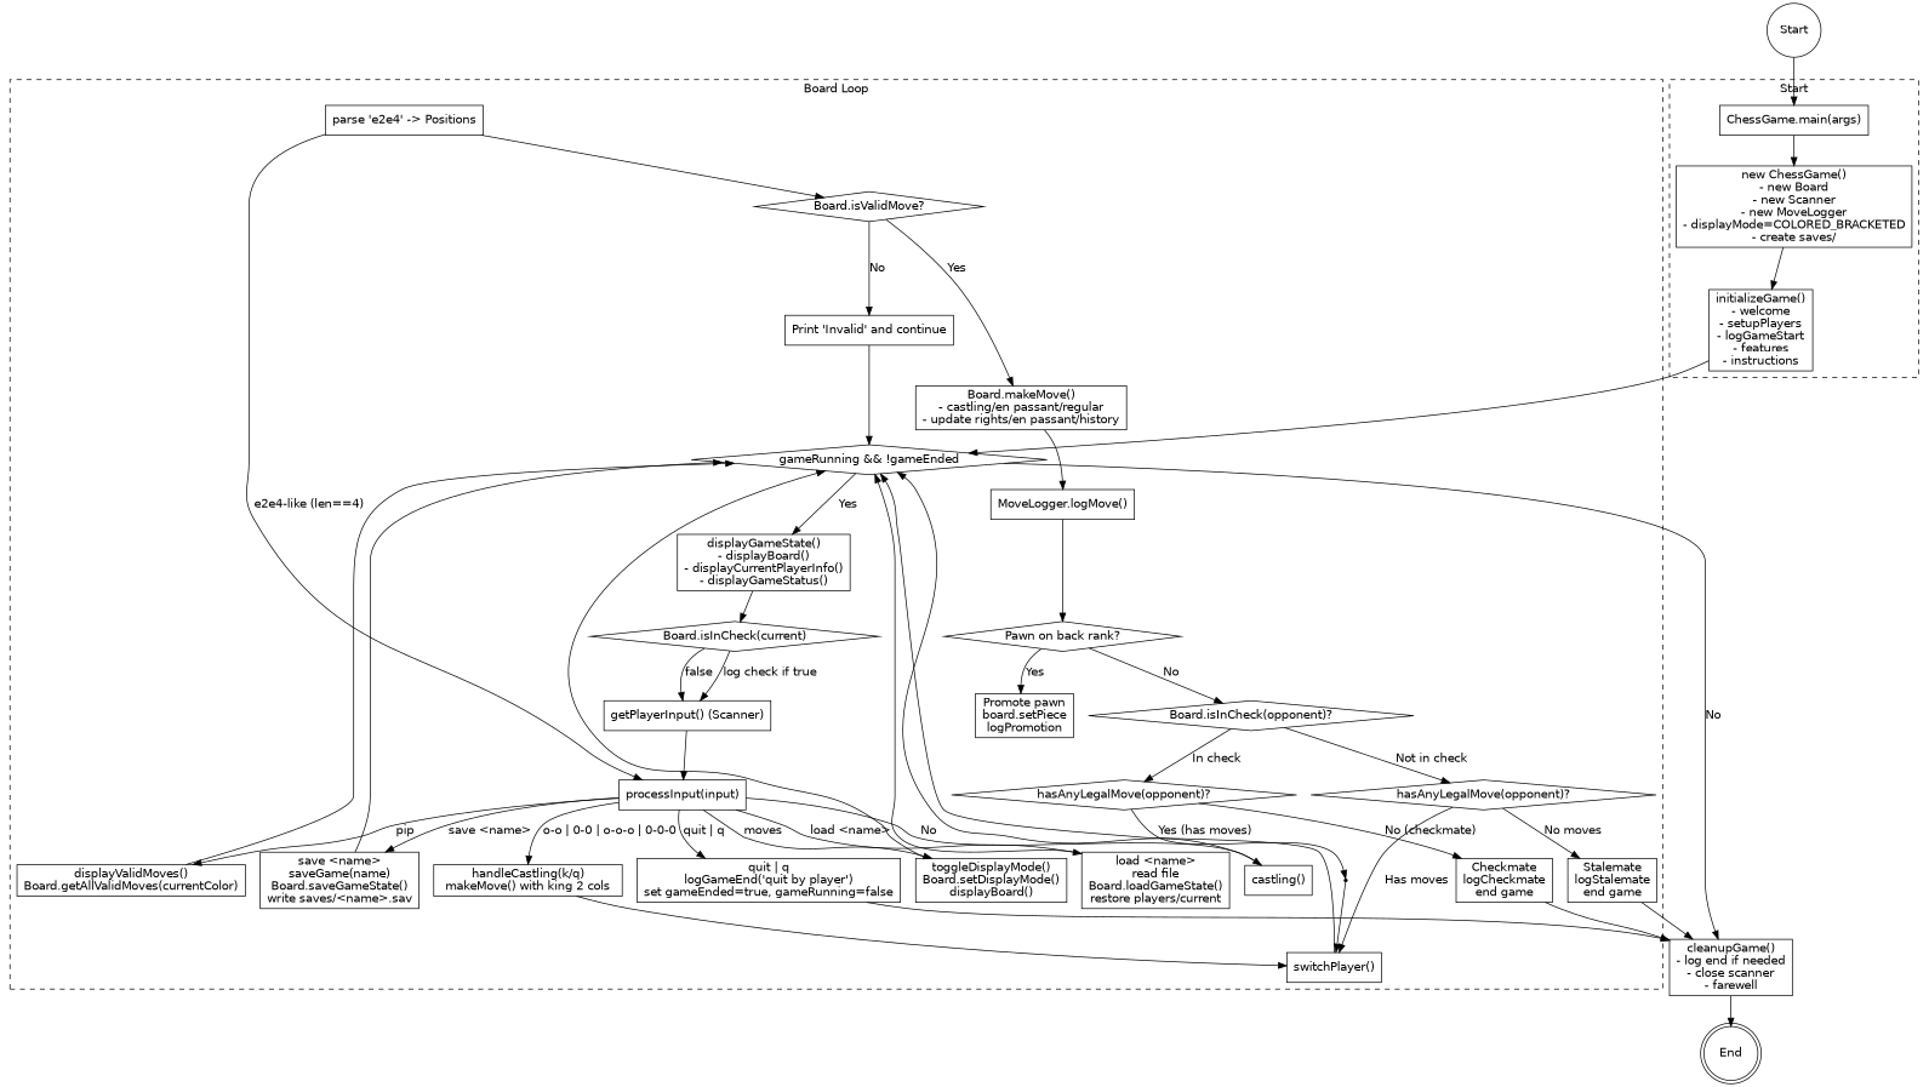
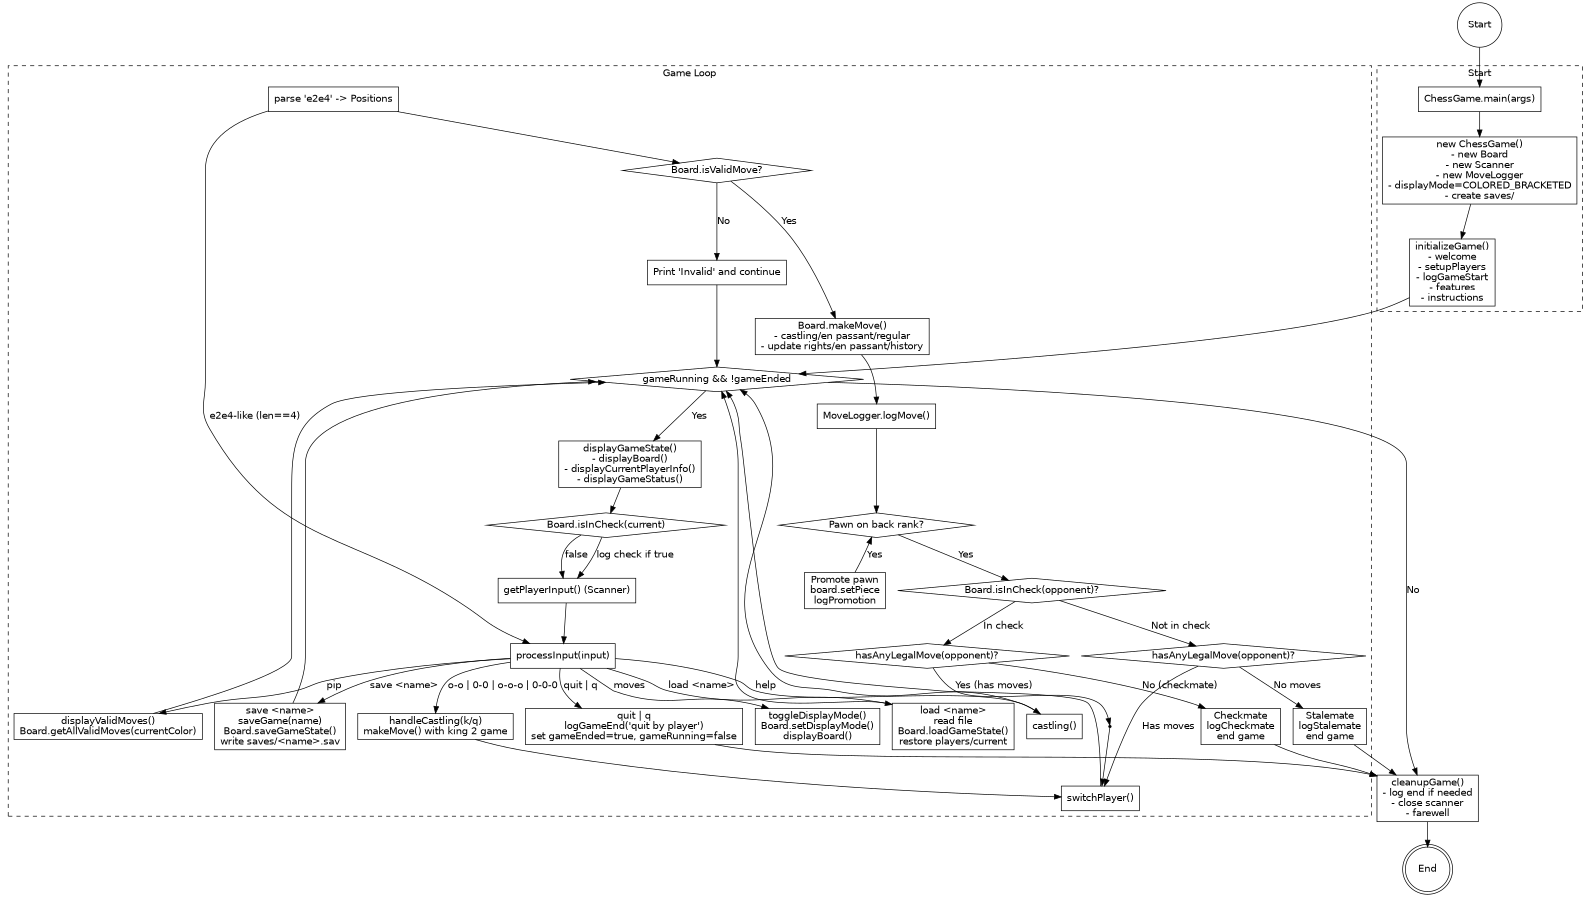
  digraph {
    fontname="DejaVu Sans"
    rankdir=TB
    node [fontname="DejaVu Sans" shape=box]
    edge [fontname="DejaVu Sans"]
    n1 [label="gameRunning && !gameEnded" shape=diamond]
    n2 [label="displayGameState()\n- displayBoard()\n- displayCurrentPlayerInfo()\n- displayGameStatus()"]
    n3 [label="Board.isInCheck(current)" shape=diamond]
    n4 [label="getPlayerInput() (Scanner)"]
    n5 [label="processInput(input)"]
    n6 [label="castling()"]
    n7 [label="displayValidMoves()\nBoard.getAllValidMoves(currentColor)"]
    n8 [label="toggleDisplayMode()\nBoard.setDisplayMode()\ndisplayBoard()"]
    n9 [label="save <name>\nsaveGame(name)\nBoard.saveGameState()\nwrite saves/<name>.sav"]
    n10 [label="load <name>\nread file\nBoard.loadGameState()\nrestore players/current"]
    n11 [label="quit | q\nlogGameEnd('quit by player')\nset gameEnded=true, gameRunning=false"]
-   n12 [label="handleCastling(k/q)\nmakeMove() with king 2 cols"]
+   n12 [label="handleCastling(k/q)\nmakeMove() with king 2 game"]
    n13 [label="parse 'e2e4' -> Positions"]
    n14 [label="Board.isValidMove?" shape=diamond]
    n15 [label="Board.makeMove()\n- castling/en passant/regular\n- update rights/en passant/history"]
    n16 [label="MoveLogger.logMove()"]
    n17 [label="Pawn on back rank?" shape=diamond]
    n18 [label="Promote pawn\nboard.setPiece\nlogPromotion"]
    n19 [label="Board.isInCheck(opponent)?" shape=diamond]
    n20 [label="hasAnyLegalMove(opponent)?" shape=diamond]
    n21 [label="hasAnyLegalMove(opponent)?" shape=diamond]
    n22 [label="switchPlayer()"]
    n23 [label="Print 'Invalid' and continue"]
    n24 [label=Continue shape=point]
    n25 [label="Checkmate\nlogCheckmate\nend game"]
    n26 [label="Stalemate\nlogStalemate\nend game"]
    n27 [label="ChessGame.main(args)"]
    n28 [label="new ChessGame()\n- new Board\n- new Scanner\n- new MoveLogger\n- displayMode=COLORED_BRACKETED\n- create saves/"]
    n29 [label="initializeGame()\n- welcome\n- setupPlayers\n- logGameStart\n- features\n- instructions"]
    n30 [label="cleanupGame()\n- log end if needed\n- close scanner\n- farewell"]
    n31 [label=Start shape=circle]
    n32 [label=End shape=doublecircle]
    subgraph cluster_1 {
-     label="Board Loop"
+     label="Game Loop"
      style=dashed
      n1
      n2
      n3
      n4
      n5
      n6
      n7
      n8
      n9
      n10
      n11
      n12
      n13
      n14
      n15
      n16
      n17
      n18
      n19
      n20
      n21
      n22
      n23
      n24
      n25
      n26
    }
    subgraph cluster_2 {
      label=Start
      style=dashed
      n27
      n28
      n29
    }
    n1 -> n2 [label=Yes]
    n1 -> n30 [label=No]
    n2 -> n3
    n3 -> n4 [label="log check if true"]
    n3 -> n4 [label=false]
    n4 -> n5
-   n5 -> n6 [label=No]
+   n5 -> n6 [label=help]
    n5 -> n7 [label=pip]
    n5 -> n8 [label=moves]
    n5 -> n9 [label="save <name>"]
    n5 -> n10 [label="load <name>"]
    n5 -> n11 [label="quit | q"]
    n5 -> n12 [label="o-o | 0-0 | o-o-o | 0-0-0"]
    n6 -> n1
    n7 -> n1
-   n8 -> n1
    n9 -> n1
    n10 -> n1
    n11 -> n30
    n12 -> n22
    n13 -> n5 [label="e2e4-like (len==4)"]
    n13 -> n14
    n14 -> n15 [label=Yes]
    n14 -> n23 [label=No]
    n15 -> n16
    n16 -> n17
-   n17 -> n18 [label=Yes]
-   n17 -> n19 [label=No]
+   n18 -> n17 [label=Yes]
+   n17 -> n19 [label=Yes]
    n19 -> n20 [label="In check"]
    n19 -> n21 [label="Not in check"]
    n20 -> n24 [label="Yes (has moves)"]
    n20 -> n25 [label="No (checkmate)"]
    n21 -> n22 [label="Has moves"]
    n21 -> n26 [label="No moves"]
    n22 -> n1
    n23 -> n1
    n24 -> n22
    n25 -> n30
    n26 -> n30
    n27 -> n28
    n28 -> n29
    n29 -> n1
    n30 -> n32
    n31 -> n27
  }
